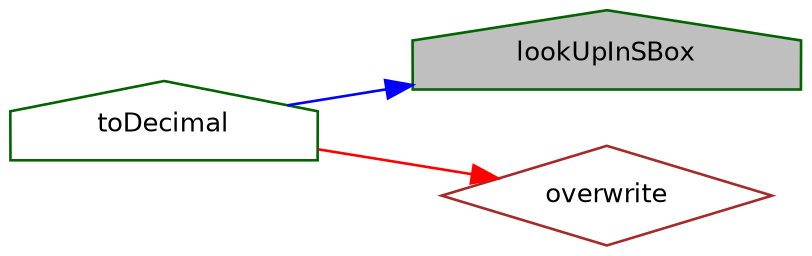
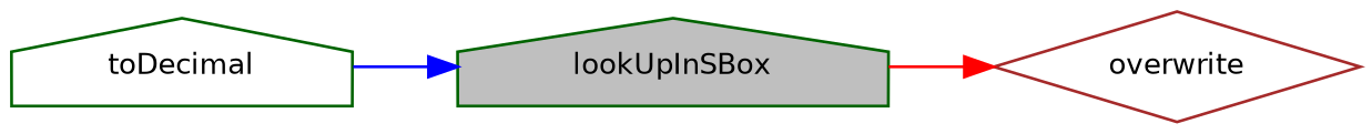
  digraph {
    rankdir=LR
    node [color=darkgreen fillcolor=white fontname=Helvetica fontsize=10 shape=house style=filled]
    edge [fontname=Helvetica fontsize=10 labelfontname=Helvetica labelfontsize=10 style=solid]
    n1 [fillcolor=grey75 fontcolor=black height=0.2 label=lookUpInSBox width=0.4]
    n2 [color=brown height=0.2 label=overwrite shape=diamond width=0.4]
    n3 [height=0.2 label=toDecimal width=0.4]
-   n3 -> n2 [color=red]
+   n1 -> n2 [color=red]
    n3 -> n1 [color=blue]
  }
